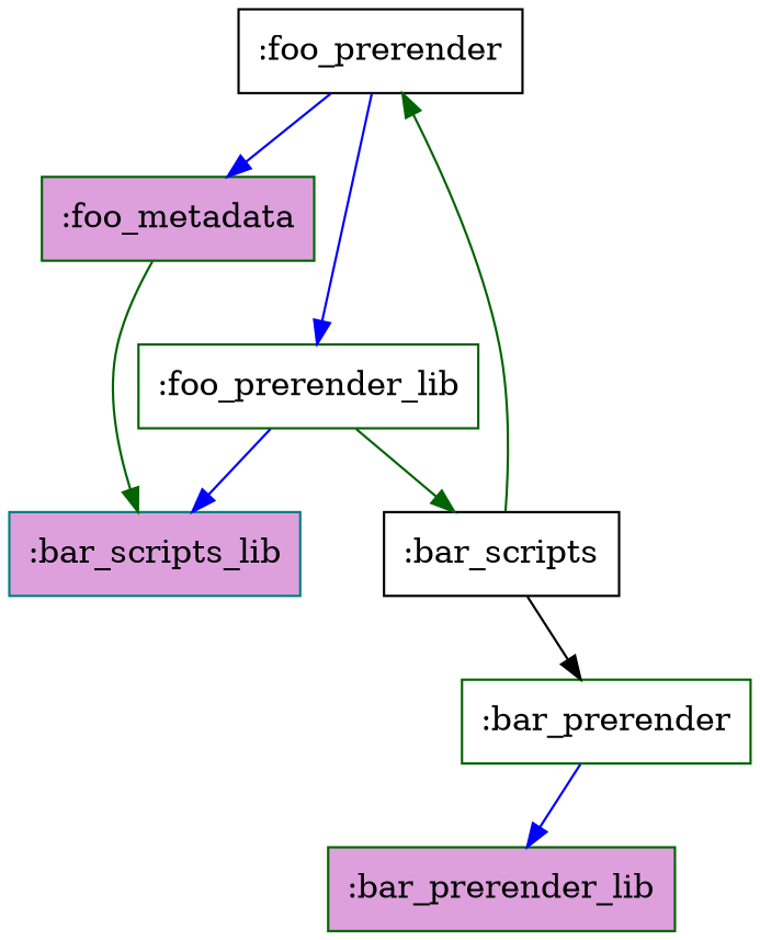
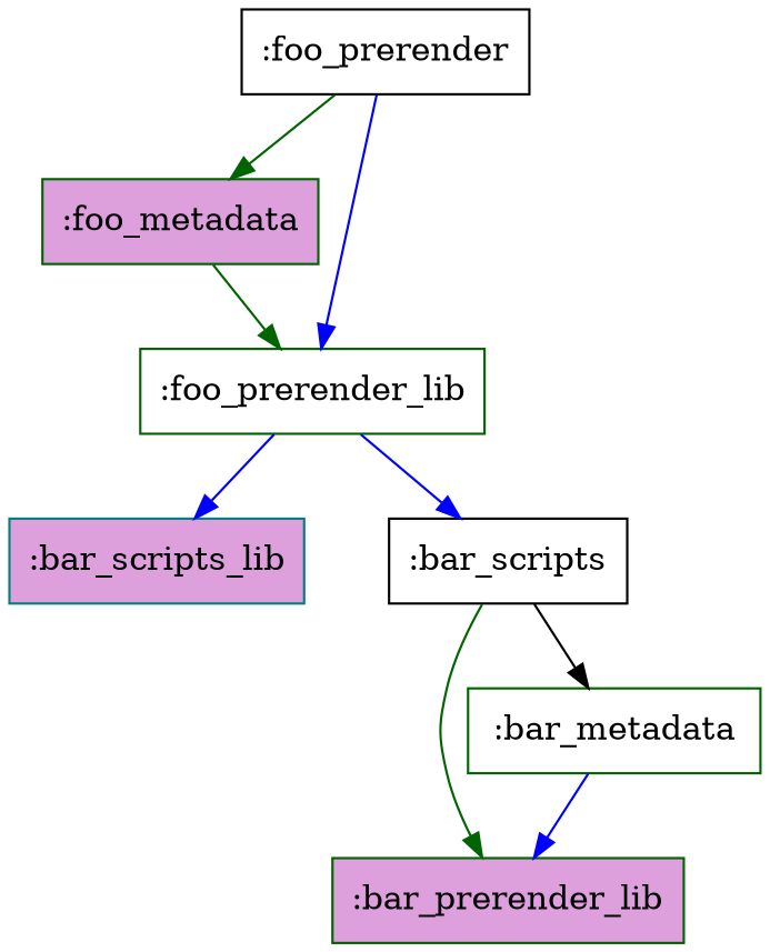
  digraph {
    node [color=darkgreen fillcolor=white shape=box style=filled]
    edge [color=darkgreen]
    ":foo_prerender" [color=black]
    ":foo_prerender_lib"
    ":foo_metadata" [fillcolor=plum]
    n4 [color=black label=":bar_scripts"]
    ":bar_scripts_lib" [color=teal fillcolor=plum]
    ":bar_prerender_lib" [fillcolor=plum]
-   ":bar_metadata" [label=":bar_prerender"]
+   ":bar_metadata"
    ":foo_prerender" -> ":foo_prerender_lib" [color=blue]
-   ":foo_prerender" -> ":foo_metadata" [color=blue]
-   ":foo_prerender_lib" -> n4
+   ":foo_prerender" -> ":foo_metadata"
+   ":foo_prerender_lib" -> n4 [color=blue]
    ":foo_prerender_lib" -> ":bar_scripts_lib" [color=blue]
-   ":foo_metadata" -> ":bar_scripts_lib"
-   n4 -> ":foo_prerender"
+   ":foo_metadata" -> ":foo_prerender_lib"
+   n4 -> ":bar_prerender_lib"
    n4 -> ":bar_metadata" [color=black]
    ":bar_metadata" -> ":bar_prerender_lib" [color=blue]
  }
